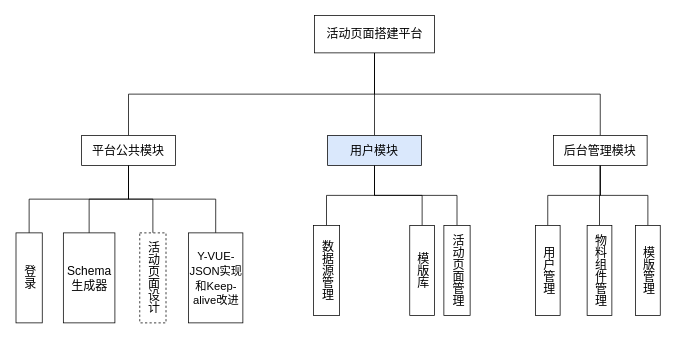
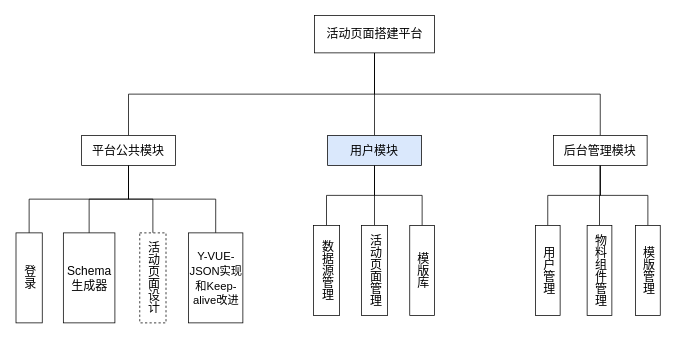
  <mxCell id="0" />
  <mxCell id="1" parent="0" />
  <mxCell id="2" style="edgeStyle=orthogonalEdgeStyle;rounded=0;orthogonalLoop=1;jettySize=auto;html=1;exitX=0.5;exitY=1;exitDx=0;exitDy=0;entryX=0.5;entryY=0;entryDx=0;entryDy=0;endArrow=none;endFill=0;fontSize=16;" parent="1" source="5" target="9" edge="1"><mxGeometry relative="1" as="geometry" /></mxCell>
  <mxCell id="3" style="edgeStyle=orthogonalEdgeStyle;rounded=0;orthogonalLoop=1;jettySize=auto;html=1;exitX=0.5;exitY=1;exitDx=0;exitDy=0;endArrow=none;endFill=0;fontSize=16;" parent="1" source="5" target="13" edge="1"><mxGeometry relative="1" as="geometry" /></mxCell>
  <mxCell id="4" style="edgeStyle=orthogonalEdgeStyle;rounded=0;orthogonalLoop=1;jettySize=auto;html=1;exitX=0.5;exitY=1;exitDx=0;exitDy=0;entryX=0.5;entryY=0;entryDx=0;entryDy=0;endArrow=none;endFill=0;fontSize=16;" parent="1" source="5" target="18" edge="1"><mxGeometry relative="1" as="geometry" /></mxCell>
  <mxCell id="5" value="&lt;font style=&quot;font-size: 16px;&quot;&gt;活动页面搭建平台&lt;/font&gt;" style="rounded=0;whiteSpace=wrap;html=1;fontSize=16;" parent="1" vertex="1"><mxGeometry x="418.5" y="20" width="160" height="50" as="geometry" /></mxCell>
  <mxCell id="6" style="edgeStyle=orthogonalEdgeStyle;rounded=0;orthogonalLoop=1;jettySize=auto;html=1;exitX=0.5;exitY=1;exitDx=0;exitDy=0;entryX=0.5;entryY=0;entryDx=0;entryDy=0;endArrow=none;endFill=0;fontSize=16;" parent="1" source="9" target="19" edge="1"><mxGeometry relative="1" as="geometry" /></mxCell>
  <mxCell id="7" style="edgeStyle=orthogonalEdgeStyle;rounded=0;orthogonalLoop=1;jettySize=auto;html=1;exitX=0.5;exitY=1;exitDx=0;exitDy=0;entryX=0.5;entryY=0;entryDx=0;entryDy=0;endArrow=none;endFill=0;fontSize=16;" parent="1" source="9" target="20" edge="1"><mxGeometry relative="1" as="geometry" /></mxCell>
  <mxCell id="8" style="edgeStyle=orthogonalEdgeStyle;rounded=0;orthogonalLoop=1;jettySize=auto;html=1;exitX=0.5;exitY=1;exitDx=0;exitDy=0;entryX=0.5;entryY=0;entryDx=0;entryDy=0;endArrow=none;endFill=0;fontSize=16;" parent="1" source="9" target="21" edge="1"><mxGeometry relative="1" as="geometry" /></mxCell>
  <mxCell id="9" value="用户模块" style="rounded=0;whiteSpace=wrap;html=1;fontSize=16;fillColor=#dae8fc;" parent="1" vertex="1"><mxGeometry x="436" y="180" width="125" height="40" as="geometry" /></mxCell>
  <mxCell id="10" style="edgeStyle=orthogonalEdgeStyle;rounded=0;orthogonalLoop=1;jettySize=auto;html=1;exitX=0.5;exitY=1;exitDx=0;exitDy=0;entryX=0.5;entryY=0;entryDx=0;entryDy=0;endArrow=none;endFill=0;fontSize=16;" parent="1" source="13" target="23" edge="1"><mxGeometry relative="1" as="geometry" /></mxCell>
  <mxCell id="11" style="edgeStyle=orthogonalEdgeStyle;rounded=0;orthogonalLoop=1;jettySize=auto;html=1;exitX=0.5;exitY=1;exitDx=0;exitDy=0;entryX=0.5;entryY=0;entryDx=0;entryDy=0;endArrow=none;endFill=0;fontSize=16;" parent="1" source="13" target="24" edge="1"><mxGeometry relative="1" as="geometry" /></mxCell>
  <mxCell id="12" style="edgeStyle=orthogonalEdgeStyle;rounded=0;orthogonalLoop=1;jettySize=auto;html=1;exitX=0.5;exitY=1;exitDx=0;exitDy=0;entryX=0.5;entryY=0;entryDx=0;entryDy=0;endArrow=none;endFill=0;fontSize=16;" parent="1" source="13" target="25" edge="1"><mxGeometry relative="1" as="geometry" /></mxCell>
  <mxCell id="13" value="后台管理模块" style="rounded=0;whiteSpace=wrap;html=1;fontSize=16;" parent="1" vertex="1"><mxGeometry x="737" y="180" width="125" height="40" as="geometry" /></mxCell>
  <mxCell id="14" style="edgeStyle=orthogonalEdgeStyle;rounded=0;orthogonalLoop=1;jettySize=auto;html=1;exitX=0.5;exitY=1;exitDx=0;exitDy=0;endArrow=none;endFill=0;fontSize=16;" parent="1" source="18" target="26" edge="1"><mxGeometry relative="1" as="geometry" /></mxCell>
  <mxCell id="15" style="edgeStyle=orthogonalEdgeStyle;rounded=0;orthogonalLoop=1;jettySize=auto;html=1;exitX=0.5;exitY=1;exitDx=0;exitDy=0;entryX=0.5;entryY=0;entryDx=0;entryDy=0;endArrow=none;endFill=0;fontSize=16;" parent="1" source="18" target="27" edge="1"><mxGeometry relative="1" as="geometry" /></mxCell>
  <mxCell id="16" style="edgeStyle=orthogonalEdgeStyle;rounded=0;orthogonalLoop=1;jettySize=auto;html=1;exitX=0.5;exitY=1;exitDx=0;exitDy=0;endArrow=none;endFill=0;fontSize=16;" parent="1" source="18" target="22" edge="1"><mxGeometry relative="1" as="geometry" /></mxCell>
  <mxCell id="17" style="edgeStyle=orthogonalEdgeStyle;rounded=0;orthogonalLoop=1;jettySize=auto;html=1;exitX=0.5;exitY=1;exitDx=0;exitDy=0;entryX=0.5;entryY=0;entryDx=0;entryDy=0;endArrow=none;endFill=0;" edge="1" parent="1" source="18" target="28"><mxGeometry relative="1" as="geometry" /></mxCell>
  <mxCell id="18" value="平台公共模块" style="rounded=0;whiteSpace=wrap;html=1;fontSize=16;" parent="1" vertex="1"><mxGeometry x="108" y="180" width="125" height="40" as="geometry" /></mxCell>
  <mxCell id="19" value="数据源管理" style="rounded=0;whiteSpace=wrap;html=1;verticalAlign=middle;align=center;labelPosition=center;verticalLabelPosition=middle;textDirection=vertical-rl;fontSize=16;" parent="1" vertex="1"><mxGeometry x="417" y="300" width="35" height="120" as="geometry" /></mxCell>
- <mxCell id="20" value="活动页面管理" style="rounded=0;whiteSpace=wrap;html=1;verticalAlign=middle;align=center;labelPosition=center;verticalLabelPosition=middle;textDirection=vertical-rl;strokeWidth=1;fontSize=16;" parent="1" vertex="1"><mxGeometry x="591" y="300" width="35" height="120" as="geometry" /></mxCell>
+ <mxCell id="20" value="活动页面管理" style="rounded=0;whiteSpace=wrap;html=1;verticalAlign=middle;align=center;labelPosition=center;verticalLabelPosition=middle;textDirection=vertical-rl;strokeWidth=1;fontSize=16;" parent="1" vertex="1"><mxGeometry x="481" y="300" width="35" height="120" as="geometry" /></mxCell>
  <mxCell id="21" value="模版库" style="rounded=0;whiteSpace=wrap;html=1;verticalAlign=middle;align=center;labelPosition=center;verticalLabelPosition=middle;textDirection=vertical-rl;spacing=0;fontSize=16;" parent="1" vertex="1"><mxGeometry x="545.5" y="300" width="33" height="120" as="geometry" /></mxCell>
  <mxCell id="22" value="活动页面设计" style="rounded=0;whiteSpace=wrap;html=1;verticalAlign=middle;align=center;labelPosition=center;verticalLabelPosition=middle;textDirection=vertical-rl;fontSize=16;dashed=1;" parent="1" vertex="1"><mxGeometry x="185.5" y="310" width="35" height="120" as="geometry" /></mxCell>
  <mxCell id="23" value="用户管理" style="rounded=0;whiteSpace=wrap;html=1;verticalAlign=middle;align=center;labelPosition=center;verticalLabelPosition=middle;textDirection=vertical-rl;spacing=0;fontSize=16;" parent="1" vertex="1"><mxGeometry x="713" y="300" width="33" height="120" as="geometry" /></mxCell>
  <mxCell id="24" value="物料组件管理" style="rounded=0;whiteSpace=wrap;html=1;verticalAlign=middle;align=center;labelPosition=center;verticalLabelPosition=middle;textDirection=vertical-rl;spacing=0;fontSize=16;" parent="1" vertex="1"><mxGeometry x="782" y="300" width="33" height="120" as="geometry" /></mxCell>
  <mxCell id="25" value="模版管理" style="rounded=0;whiteSpace=wrap;html=1;verticalAlign=middle;align=center;labelPosition=center;verticalLabelPosition=middle;textDirection=vertical-rl;spacing=0;fontSize=16;" parent="1" vertex="1"><mxGeometry x="846.5" y="300" width="33" height="120" as="geometry" /></mxCell>
  <mxCell id="26" value="Schema&lt;div style=&quot;font-size: 16px;&quot;&gt;生成器&lt;/div&gt;" style="rounded=0;whiteSpace=wrap;html=1;verticalAlign=middle;align=center;labelPosition=center;verticalLabelPosition=middle;textDirection=rtl;fontSize=16;" parent="1" vertex="1"><mxGeometry x="83.63" y="310" width="68.75" height="120" as="geometry" /></mxCell>
  <mxCell id="27" value="登录" style="rounded=0;whiteSpace=wrap;html=1;verticalAlign=middle;align=center;labelPosition=center;verticalLabelPosition=middle;textDirection=vertical-rl;fontSize=16;" parent="1" vertex="1"><mxGeometry x="20.5" y="310" width="35" height="120" as="geometry" /></mxCell>
  <mxCell id="28" value="&lt;font style=&quot;font-size: 15px;&quot;&gt;Y-VUE-JSON实现和Keep-alive改进&lt;/font&gt;" style="rounded=0;whiteSpace=wrap;html=1;verticalAlign=middle;align=center;labelPosition=center;verticalLabelPosition=middle;textDirection=rtl;fontSize=16;" vertex="1" parent="1"><mxGeometry x="250.5" y="310" width="72.5" height="120" as="geometry" /></mxCell>
